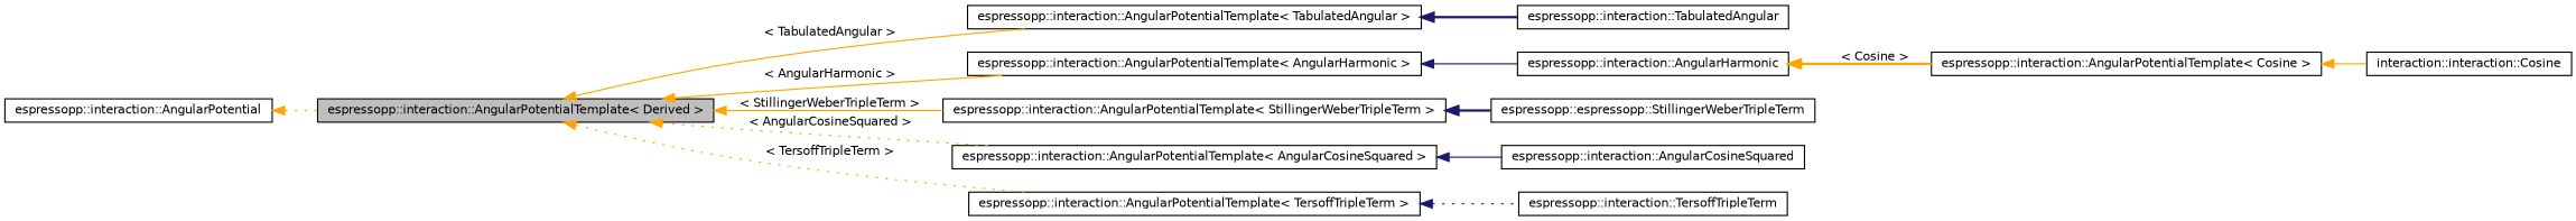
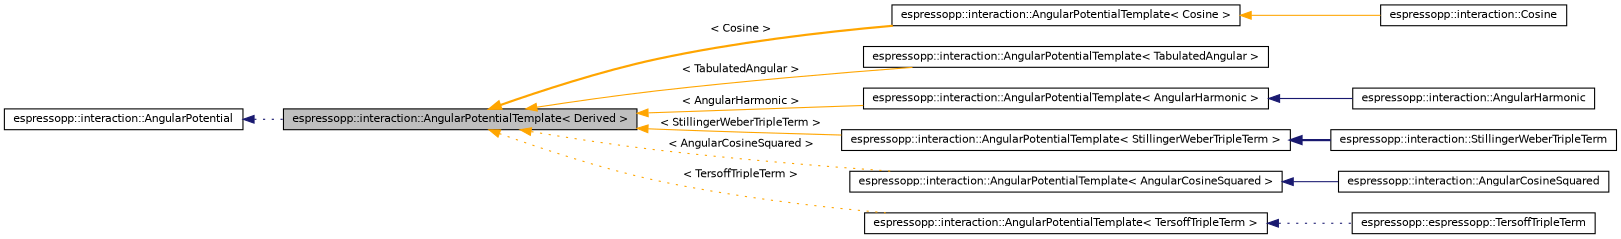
  digraph {
    rankdir=LR
    node [color=black fillcolor=white fontname=Helvetica fontsize=10 shape=record style=filled]
    edge [color=orange dir=back fontname=Helvetica fontsize=10 labelfontname=Helvetica labelfontsize=10 style=solid]
    n1 [fillcolor=grey75 fontcolor=black height=0.2 label="espressopp::interaction::AngularPotentialTemplate\< Derived \>" width=0.4]
    n2 [height=0.2 label="espressopp::interaction::AngularPotentialTemplate\< Cosine \>" width=0.4]
    n3 [height=0.2 label="espressopp::interaction::AngularPotentialTemplate\< TabulatedAngular \>" width=0.4]
    n4 [height=0.2 label="espressopp::interaction::AngularPotentialTemplate\< AngularHarmonic \>" width=0.4]
    n5 [height=0.2 label="espressopp::interaction::AngularPotentialTemplate\< StillingerWeberTripleTerm \>" width=0.4]
    n6 [height=0.2 label="espressopp::interaction::AngularPotentialTemplate\< AngularCosineSquared \>" width=0.4]
    n7 [height=0.2 label="espressopp::interaction::AngularPotentialTemplate\< TersoffTripleTerm \>" width=0.4]
-   n8 [height=0.2 label="interaction::interaction::Cosine" width=0.4]
-   n9 [height=0.2 label="espressopp::interaction::TabulatedAngular" width=0.4]
+   n8 [height=0.2 label="espressopp::interaction::Cosine" width=0.4]
    n10 [height=0.2 label="espressopp::interaction::AngularHarmonic" width=0.4]
-   n11 [height=0.2 label="espressopp::espressopp::StillingerWeberTripleTerm" width=0.4]
+   n11 [height=0.2 label="espressopp::interaction::StillingerWeberTripleTerm" width=0.4]
    n12 [height=0.2 label="espressopp::interaction::AngularCosineSquared" width=0.4]
-   n13 [height=0.2 label="espressopp::interaction::TersoffTripleTerm" width=0.4]
+   n13 [height=0.2 label="espressopp::espressopp::TersoffTripleTerm" width=0.4]
    n14 [height=0.2 label="espressopp::interaction::AngularPotential" width=0.4]
-   n10 -> n2 [label=" \< Cosine \>" style=bold]
+   n1 -> n2 [label=" \< Cosine \>" style=bold]
    n1 -> n3 [label=" \< TabulatedAngular \>"]
    n1 -> n4 [label=" \< AngularHarmonic \>"]
    n1 -> n5 [label=" \< StillingerWeberTripleTerm \>"]
    n1 -> n6 [label=" \< AngularCosineSquared \>" style=dotted]
    n1 -> n7 [label=" \< TersoffTripleTerm \>" style=dotted]
    n2 -> n8
-   n3 -> n9 [color=midnightblue style=bold]
    n4 -> n10 [color=midnightblue]
    n5 -> n11 [color=midnightblue style=bold]
    n6 -> n12 [color=midnightblue]
    n7 -> n13 [color=midnightblue style=dotted]
-   n14 -> n1 [style=dotted]
+   n14 -> n1 [color=midnightblue style=dotted]
  }
